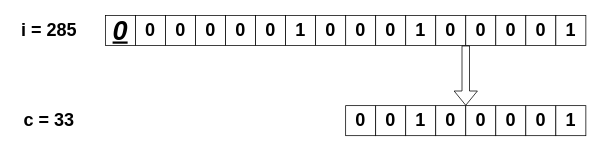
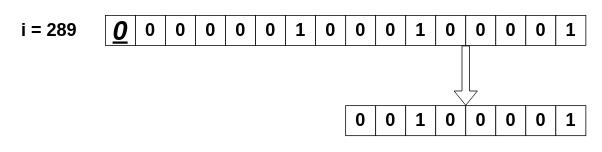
  <mxCell id="0" />
  <mxCell id="1" parent="0" />
  <mxCell id="2" value="&lt;font style=&quot;font-size: 24px&quot;&gt;&lt;b&gt;0&lt;/b&gt;&lt;/font&gt;" style="rounded=0;whiteSpace=wrap;html=1;" parent="1" vertex="1"><mxGeometry x="460" y="140" width="40" height="40" as="geometry" /></mxCell>
- <mxCell id="3" value="&lt;font style=&quot;font-size: 24px&quot;&gt;&lt;b&gt;i = 285&lt;/b&gt;&lt;/font&gt;" style="text;html=1;strokeColor=none;fillColor=none;align=center;verticalAlign=middle;whiteSpace=wrap;rounded=0;" parent="1" vertex="1"><mxGeometry x="20" y="20" width="90" height="40" as="geometry" /></mxCell>
+ <mxCell id="3" value="&lt;font style=&quot;font-size: 24px&quot;&gt;&lt;b&gt;i = 289&lt;/b&gt;&lt;/font&gt;" style="text;html=1;strokeColor=none;fillColor=none;align=center;verticalAlign=middle;whiteSpace=wrap;rounded=0;" parent="1" vertex="1"><mxGeometry x="20" y="20" width="90" height="40" as="geometry" /></mxCell>
  <mxCell id="4" value="&lt;font style=&quot;font-size: 24px&quot;&gt;&lt;b&gt;0&lt;/b&gt;&lt;/font&gt;" style="rounded=0;whiteSpace=wrap;html=1;" parent="1" vertex="1"><mxGeometry x="500" y="140" width="40" height="40" as="geometry" /></mxCell>
  <mxCell id="5" value="&lt;font style=&quot;font-size: 24px&quot;&gt;&lt;b&gt;1&lt;/b&gt;&lt;/font&gt;" style="rounded=0;whiteSpace=wrap;html=1;" parent="1" vertex="1"><mxGeometry x="540" y="140" width="40" height="40" as="geometry" /></mxCell>
  <mxCell id="6" value="&lt;font style=&quot;font-size: 24px&quot;&gt;&lt;b&gt;0&lt;/b&gt;&lt;/font&gt;" style="rounded=0;whiteSpace=wrap;html=1;" parent="1" vertex="1"><mxGeometry x="580" y="140" width="40" height="40" as="geometry" /></mxCell>
  <mxCell id="7" value="&lt;font style=&quot;font-size: 24px&quot;&gt;&lt;b&gt;0&lt;/b&gt;&lt;/font&gt;" style="rounded=0;whiteSpace=wrap;html=1;" parent="1" vertex="1"><mxGeometry x="620" y="140" width="40" height="40" as="geometry" /></mxCell>
  <mxCell id="8" value="&lt;font style=&quot;font-size: 24px&quot;&gt;&lt;b&gt;0&lt;/b&gt;&lt;/font&gt;" style="rounded=0;whiteSpace=wrap;html=1;" parent="1" vertex="1"><mxGeometry x="660" y="140" width="40" height="40" as="geometry" /></mxCell>
  <mxCell id="9" value="&lt;font style=&quot;font-size: 24px&quot;&gt;&lt;b&gt;0&lt;/b&gt;&lt;/font&gt;" style="rounded=0;whiteSpace=wrap;html=1;" parent="1" vertex="1"><mxGeometry x="700" y="140" width="40" height="40" as="geometry" /></mxCell>
  <mxCell id="10" value="&lt;font style=&quot;font-size: 24px&quot;&gt;&lt;b&gt;1&lt;/b&gt;&lt;/font&gt;" style="rounded=0;whiteSpace=wrap;html=1;" parent="1" vertex="1"><mxGeometry x="740" y="140" width="40" height="40" as="geometry" /></mxCell>
  <mxCell id="11" value="&lt;font style=&quot;font-size: 24px&quot;&gt;&lt;b&gt;0&lt;/b&gt;&lt;/font&gt;" style="rounded=0;whiteSpace=wrap;html=1;" parent="1" vertex="1"><mxGeometry x="460" y="20" width="40" height="40" as="geometry" /></mxCell>
  <mxCell id="12" value="&lt;font style=&quot;font-size: 24px&quot;&gt;&lt;b&gt;0&lt;/b&gt;&lt;/font&gt;" style="rounded=0;whiteSpace=wrap;html=1;" parent="1" vertex="1"><mxGeometry x="500" y="20" width="40" height="40" as="geometry" /></mxCell>
  <mxCell id="13" value="&lt;font style=&quot;font-size: 24px&quot;&gt;&lt;b&gt;1&lt;/b&gt;&lt;/font&gt;" style="rounded=0;whiteSpace=wrap;html=1;" parent="1" vertex="1"><mxGeometry x="540" y="20" width="40" height="40" as="geometry" /></mxCell>
  <mxCell id="14" value="&lt;font style=&quot;font-size: 24px&quot;&gt;&lt;b&gt;0&lt;/b&gt;&lt;/font&gt;" style="rounded=0;whiteSpace=wrap;html=1;" parent="1" vertex="1"><mxGeometry x="580" y="20" width="40" height="40" as="geometry" /></mxCell>
  <mxCell id="15" value="&lt;font style=&quot;font-size: 24px&quot;&gt;&lt;b&gt;0&lt;/b&gt;&lt;/font&gt;" style="rounded=0;whiteSpace=wrap;html=1;" parent="1" vertex="1"><mxGeometry x="620" y="20" width="40" height="40" as="geometry" /></mxCell>
  <mxCell id="16" value="&lt;font style=&quot;font-size: 24px&quot;&gt;&lt;b&gt;0&lt;/b&gt;&lt;/font&gt;" style="rounded=0;whiteSpace=wrap;html=1;" parent="1" vertex="1"><mxGeometry x="660" y="20" width="40" height="40" as="geometry" /></mxCell>
  <mxCell id="17" value="&lt;font style=&quot;font-size: 24px&quot;&gt;&lt;b&gt;0&lt;/b&gt;&lt;/font&gt;" style="rounded=0;whiteSpace=wrap;html=1;" parent="1" vertex="1"><mxGeometry x="700" y="20" width="40" height="40" as="geometry" /></mxCell>
  <mxCell id="18" value="&lt;font style=&quot;font-size: 24px&quot;&gt;&lt;b&gt;1&lt;/b&gt;&lt;/font&gt;" style="rounded=0;whiteSpace=wrap;html=1;" parent="1" vertex="1"><mxGeometry x="740" y="20" width="40" height="40" as="geometry" /></mxCell>
  <mxCell id="19" value="&lt;font style=&quot;font-size: 36px&quot;&gt;&lt;b&gt;&lt;u&gt;&lt;i&gt;0&lt;/i&gt;&lt;/u&gt;&lt;/b&gt;&lt;/font&gt;" style="rounded=0;whiteSpace=wrap;html=1;" parent="1" vertex="1"><mxGeometry x="140" y="20" width="40" height="40" as="geometry" /></mxCell>
  <mxCell id="20" value="&lt;font style=&quot;font-size: 24px&quot;&gt;&lt;b&gt;0&lt;/b&gt;&lt;/font&gt;" style="rounded=0;whiteSpace=wrap;html=1;" parent="1" vertex="1"><mxGeometry x="180" y="20" width="40" height="40" as="geometry" /></mxCell>
  <mxCell id="21" value="&lt;font style=&quot;font-size: 24px&quot;&gt;&lt;b&gt;0&lt;/b&gt;&lt;/font&gt;" style="rounded=0;whiteSpace=wrap;html=1;" parent="1" vertex="1"><mxGeometry x="220" y="20" width="40" height="40" as="geometry" /></mxCell>
  <mxCell id="22" value="&lt;font style=&quot;font-size: 24px&quot;&gt;&lt;b&gt;0&lt;/b&gt;&lt;/font&gt;" style="rounded=0;whiteSpace=wrap;html=1;" parent="1" vertex="1"><mxGeometry x="260" y="20" width="40" height="40" as="geometry" /></mxCell>
  <mxCell id="23" value="&lt;font style=&quot;font-size: 24px&quot;&gt;&lt;b&gt;0&lt;/b&gt;&lt;/font&gt;" style="rounded=0;whiteSpace=wrap;html=1;" parent="1" vertex="1"><mxGeometry x="300" y="20" width="40" height="40" as="geometry" /></mxCell>
  <mxCell id="24" value="&lt;font style=&quot;font-size: 24px&quot;&gt;&lt;b&gt;0&lt;/b&gt;&lt;/font&gt;" style="rounded=0;whiteSpace=wrap;html=1;" parent="1" vertex="1"><mxGeometry x="340" y="20" width="40" height="40" as="geometry" /></mxCell>
  <mxCell id="25" value="&lt;font style=&quot;font-size: 24px&quot;&gt;&lt;b&gt;1&lt;/b&gt;&lt;/font&gt;" style="rounded=0;whiteSpace=wrap;html=1;" parent="1" vertex="1"><mxGeometry x="380" y="20" width="40" height="40" as="geometry" /></mxCell>
  <mxCell id="26" value="&lt;font style=&quot;font-size: 24px&quot;&gt;&lt;b&gt;0&lt;/b&gt;&lt;/font&gt;" style="rounded=0;whiteSpace=wrap;html=1;" parent="1" vertex="1"><mxGeometry x="420" y="20" width="40" height="40" as="geometry" /></mxCell>
- <mxCell id="27" value="&lt;font style=&quot;font-size: 24px&quot;&gt;&lt;b&gt;c = 33&lt;/b&gt;&lt;/font&gt;" style="text;html=1;strokeColor=none;fillColor=none;align=center;verticalAlign=middle;whiteSpace=wrap;rounded=0;" vertex="1" parent="1"><mxGeometry x="20" y="140" width="90" height="40" as="geometry" /></mxCell>
  <mxCell id="28" value="" style="shape=flexArrow;endArrow=classic;html=1;entryX=0;entryY=0;entryDx=0;entryDy=0;exitX=0;exitY=1;exitDx=0;exitDy=0;" edge="1" parent="1" source="15" target="7"><mxGeometry width="50" height="50" relative="1" as="geometry"><mxPoint x="560" y="120" as="sourcePoint" /><mxPoint x="610" y="70" as="targetPoint" /></mxGeometry></mxCell>
